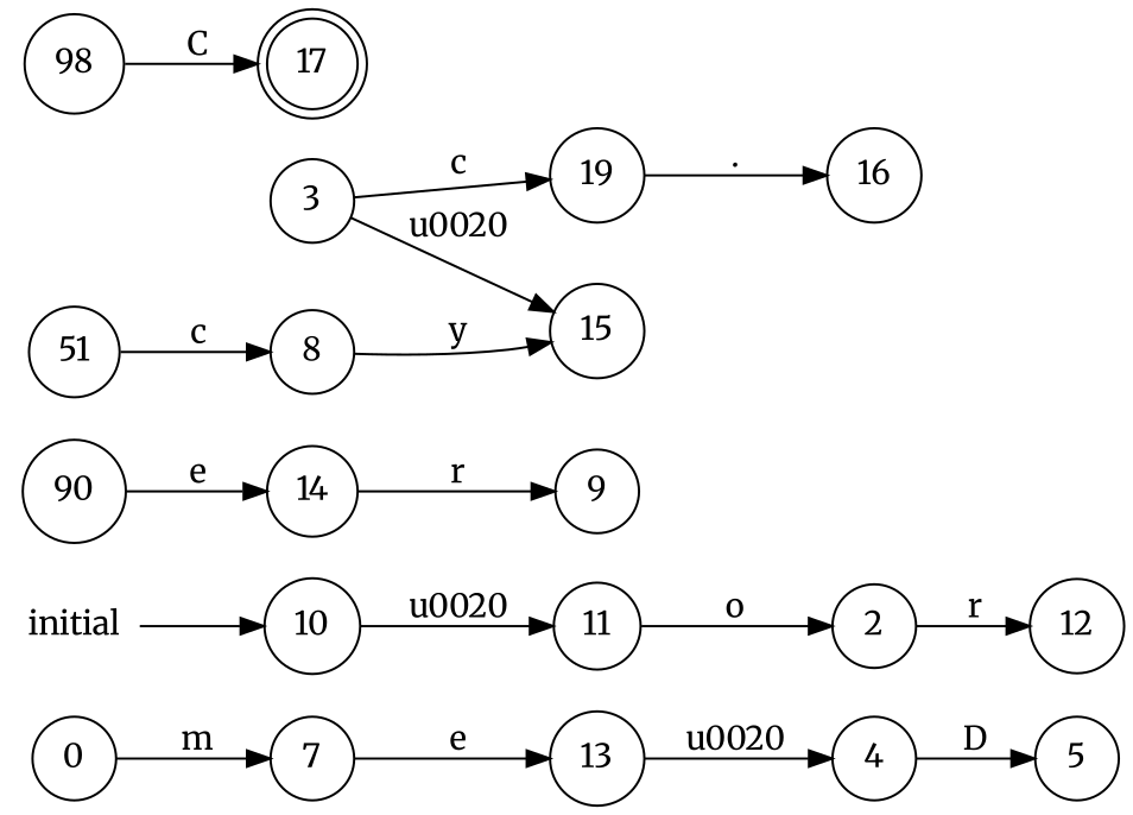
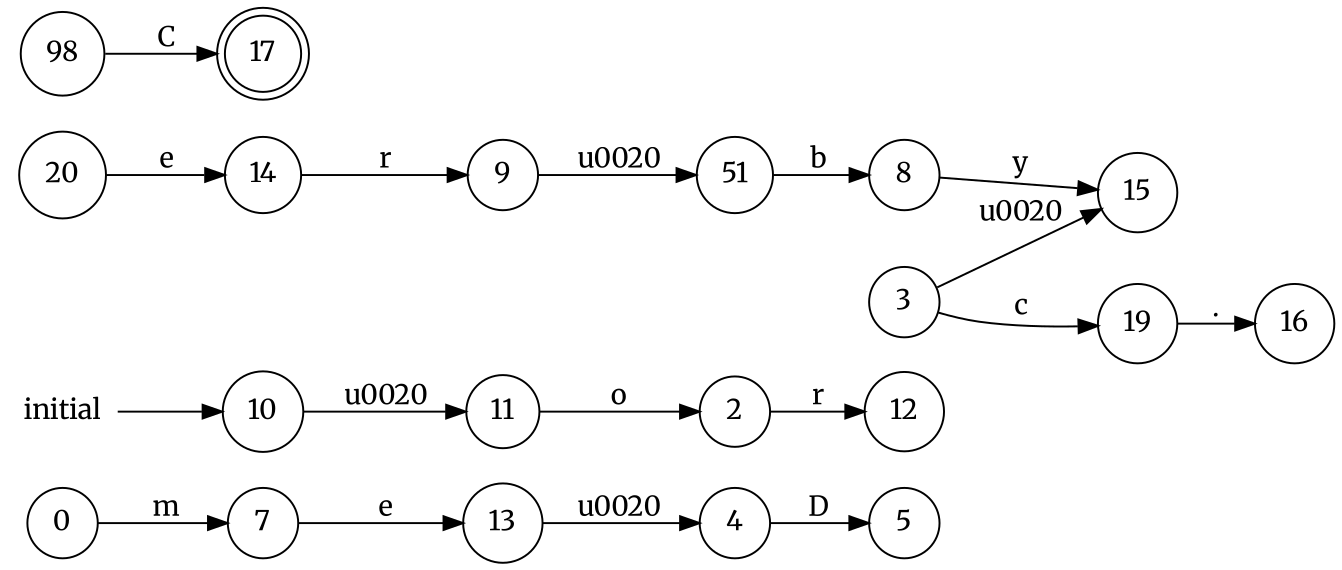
  digraph {
    fontname=Merriweather
    rankdir=LR
    node [fontname=Merriweather shape=circle]
    edge [fontname=Merriweather]
    0
    7
    13
    4
    2
    12
-   20 [label=90]
+   20
    14
    3
    19
    15
    16
    5
    n14 [label=98]
    17 [shape=doublecircle]
    8
    n17 [label=51]
    9
    10
    11
    initial [shape=plaintext]
    0 -> 7 [label=m]
    7 -> 13 [label=e]
    13 -> 4 [label="\u0020"]
    4 -> 5 [label=D]
    2 -> 12 [label=r]
    20 -> 14 [label=e]
    14 -> 9 [label=r]
    3 -> 19 [label=c]
    3 -> 15 [label="\u0020"]
    19 -> 16 [label="."]
    n14 -> 17 [label=C]
    8 -> 15 [label=y]
-   n17 -> 8 [label=c]
+   n17 -> 8 [label=b]
+   9 -> n17 [label="\u0020"]
    10 -> 11 [label="\u0020"]
    11 -> 2 [label=o]
    initial -> 10
  }
